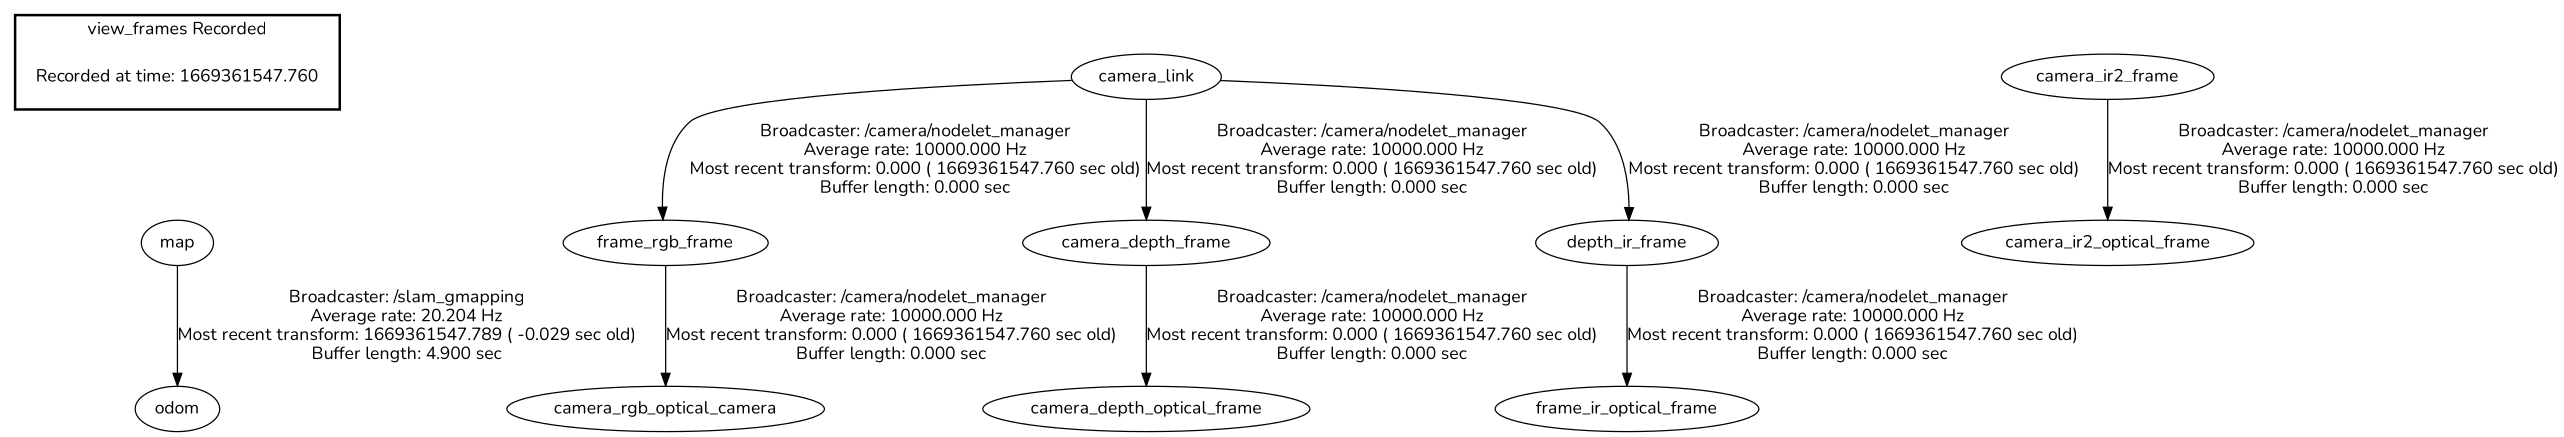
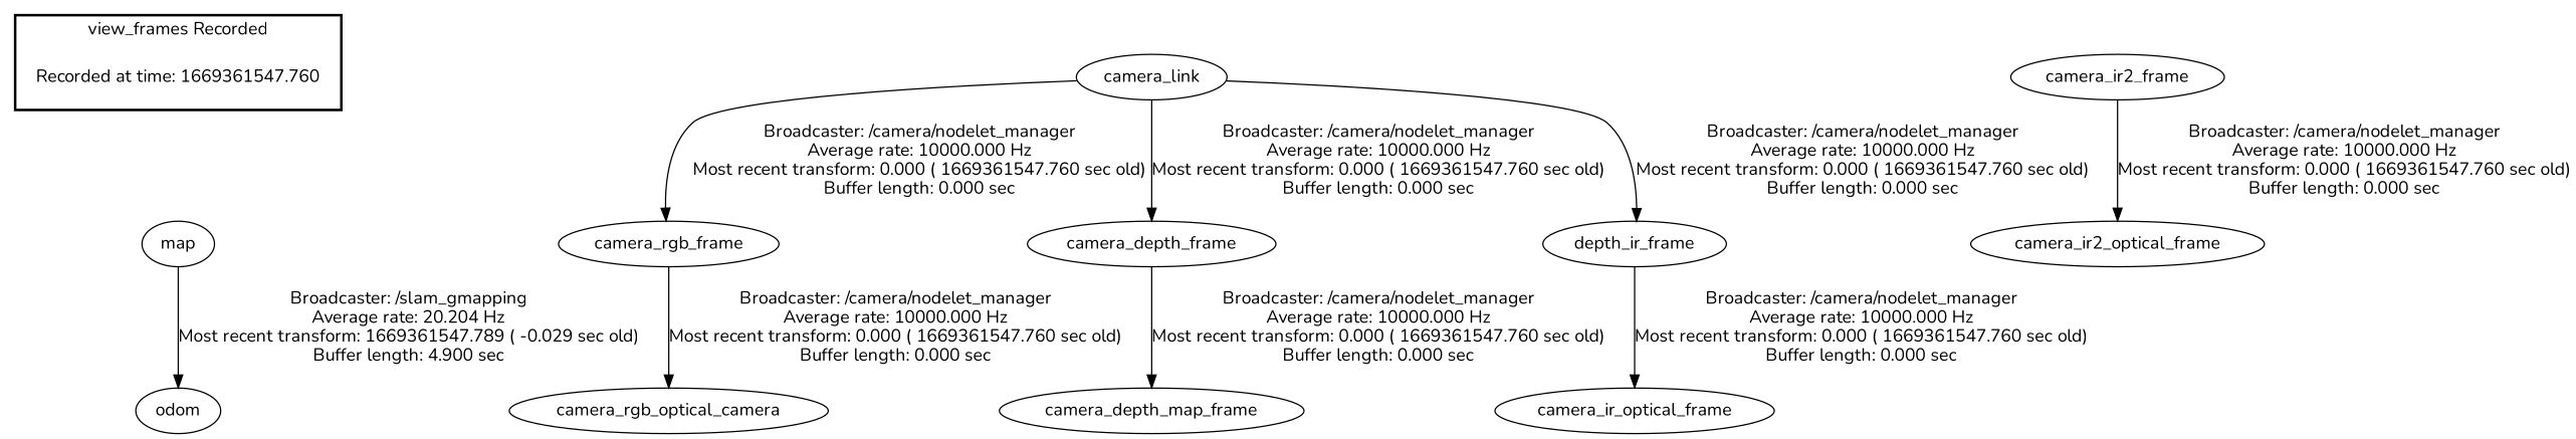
  digraph {
    fontname=Nunito
    node [fontname=Nunito]
    edge [fontname=Nunito]
    "Recorded at time: 1669361547.760" [shape=plaintext]
    map
    camera_link
-   camera_rgb_frame [label=frame_rgb_frame]
+   camera_rgb_frame
    camera_depth_frame
    n6 [label=depth_ir_frame]
    n7 [label=camera_rgb_optical_camera]
-   camera_depth_optical_frame
-   camera_ir_optical_frame [label=frame_ir_optical_frame]
+   camera_depth_optical_frame [label=camera_depth_map_frame]
+   camera_ir_optical_frame
    camera_ir2_frame
    camera_ir2_optical_frame
    odom
    subgraph cluster_1 {
      color=black
      label="view_frames Recorded"
      style=bold
      "Recorded at time: 1669361547.760"
    }
    "Recorded at time: 1669361547.760" -> map [style=invis]
    map -> odom [label="Broadcaster: /slam_gmapping\nAverage rate: 20.204 Hz\nMost recent transform: 1669361547.789 ( -0.029 sec old)\nBuffer length: 4.900 sec\n"]
    camera_link -> camera_rgb_frame [label="Broadcaster: /camera/nodelet_manager\nAverage rate: 10000.000 Hz\nMost recent transform: 0.000 ( 1669361547.760 sec old)\nBuffer length: 0.000 sec\n"]
    camera_link -> camera_depth_frame [label="Broadcaster: /camera/nodelet_manager\nAverage rate: 10000.000 Hz\nMost recent transform: 0.000 ( 1669361547.760 sec old)\nBuffer length: 0.000 sec\n"]
    camera_link -> n6 [label="Broadcaster: /camera/nodelet_manager\nAverage rate: 10000.000 Hz\nMost recent transform: 0.000 ( 1669361547.760 sec old)\nBuffer length: 0.000 sec\n"]
    camera_rgb_frame -> n7 [label="Broadcaster: /camera/nodelet_manager\nAverage rate: 10000.000 Hz\nMost recent transform: 0.000 ( 1669361547.760 sec old)\nBuffer length: 0.000 sec\n"]
    camera_depth_frame -> camera_depth_optical_frame [label="Broadcaster: /camera/nodelet_manager\nAverage rate: 10000.000 Hz\nMost recent transform: 0.000 ( 1669361547.760 sec old)\nBuffer length: 0.000 sec\n"]
    n6 -> camera_ir_optical_frame [label="Broadcaster: /camera/nodelet_manager\nAverage rate: 10000.000 Hz\nMost recent transform: 0.000 ( 1669361547.760 sec old)\nBuffer length: 0.000 sec\n"]
    camera_ir2_frame -> camera_ir2_optical_frame [label="Broadcaster: /camera/nodelet_manager\nAverage rate: 10000.000 Hz\nMost recent transform: 0.000 ( 1669361547.760 sec old)\nBuffer length: 0.000 sec\n"]
  }
